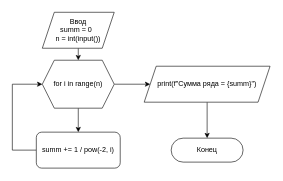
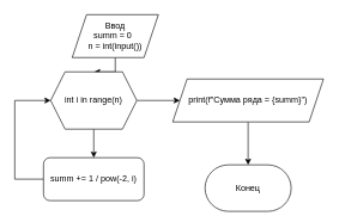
  <mxCell id="0" />
  <mxCell id="1" parent="0" />
  <mxCell id="2" value="" style="edgeStyle=orthogonalEdgeStyle;rounded=0;orthogonalLoop=1;jettySize=auto;html=1;" edge="1" parent="1" source="3"><mxGeometry relative="1" as="geometry"><mxPoint x="130" y="100" as="targetPoint" /></mxGeometry></mxCell>
- <mxCell id="3" value="Ввод&lt;br&gt;summ = 0 &amp;nbsp;&lt;br&gt;n = int(input())" style="shape=parallelogram;perimeter=parallelogramPerimeter;whiteSpace=wrap;html=1;fixedSize=1;rounded=0;shadow=0;strokeWidth=1;glass=0;arcSize=50;" vertex="1" parent="1"><mxGeometry x="70" y="20" width="120" height="60" as="geometry" /></mxCell>
+ <mxCell id="3" value="Ввод&lt;br&gt;summ = 0 &amp;nbsp;&lt;br&gt;n = int(input())" style="shape=parallelogram;perimeter=parallelogramPerimeter;whiteSpace=wrap;html=1;fixedSize=1;rounded=0;shadow=0;strokeWidth=1;glass=0;arcSize=50;" vertex="1" parent="1"><mxGeometry x="100" y="20" width="120" height="60" as="geometry" /></mxCell>
  <mxCell id="4" value="" style="edgeStyle=orthogonalEdgeStyle;rounded=0;orthogonalLoop=1;jettySize=auto;html=1;" edge="1" parent="1" source="5" target="6"><mxGeometry relative="1" as="geometry" /></mxCell>
  <mxCell id="5" value="print(f&quot;Сумма ряда = {summ}&quot;)" style="shape=parallelogram;perimeter=parallelogramPerimeter;whiteSpace=wrap;html=1;fixedSize=1;rounded=0;shadow=0;strokeWidth=1;glass=0;arcSize=50;" vertex="1" parent="1"><mxGeometry x="240" y="110" width="210" height="60" as="geometry" /></mxCell>
- <mxCell id="6" value="Конец" style="rounded=1;whiteSpace=wrap;html=1;fontSize=12;glass=0;strokeWidth=1;shadow=0;arcSize=50;" vertex="1" parent="1"><mxGeometry x="285" y="230" width="120" height="40" as="geometry" /></mxCell>
+ <mxCell id="6" value="Конец" style="rounded=1;whiteSpace=wrap;html=1;fontSize=12;glass=0;strokeWidth=1;shadow=0;arcSize=50;" vertex="1" parent="1"><mxGeometry x="285" y="230" width="120" height="65" as="geometry" /></mxCell>
  <mxCell id="7" value="" style="edgeStyle=orthogonalEdgeStyle;rounded=0;orthogonalLoop=1;jettySize=auto;html=1;" edge="1" parent="1" source="9" target="5"><mxGeometry relative="1" as="geometry" /></mxCell>
  <mxCell id="8" value="" style="edgeStyle=orthogonalEdgeStyle;rounded=0;orthogonalLoop=1;jettySize=auto;html=1;" edge="1" parent="1" source="9" target="11"><mxGeometry relative="1" as="geometry" /></mxCell>
- <mxCell id="9" value="for i in range(n)" style="shape=hexagon;perimeter=hexagonPerimeter2;whiteSpace=wrap;html=1;fixedSize=1;" vertex="1" parent="1"><mxGeometry x="70" y="100" width="120" height="80" as="geometry" /></mxCell>
+ <mxCell id="9" value="int i in range(n)" style="shape=hexagon;perimeter=hexagonPerimeter2;whiteSpace=wrap;html=1;fixedSize=1;" vertex="1" parent="1"><mxGeometry x="70" y="100" width="120" height="80" as="geometry" /></mxCell>
  <mxCell id="10" style="edgeStyle=orthogonalEdgeStyle;rounded=0;orthogonalLoop=1;jettySize=auto;html=1;entryX=0;entryY=0.5;entryDx=0;entryDy=0;" edge="1" parent="1" source="11" target="9"><mxGeometry relative="1" as="geometry"><Array as="points"><mxPoint x="20" y="250" /><mxPoint x="20" y="140" /></Array></mxGeometry></mxCell>
  <mxCell id="11" value="summ += 1 / pow(-2, i)" style="whiteSpace=wrap;html=1;rounded=1;" vertex="1" parent="1"><mxGeometry x="60" y="220" width="140" height="60" as="geometry" /></mxCell>
